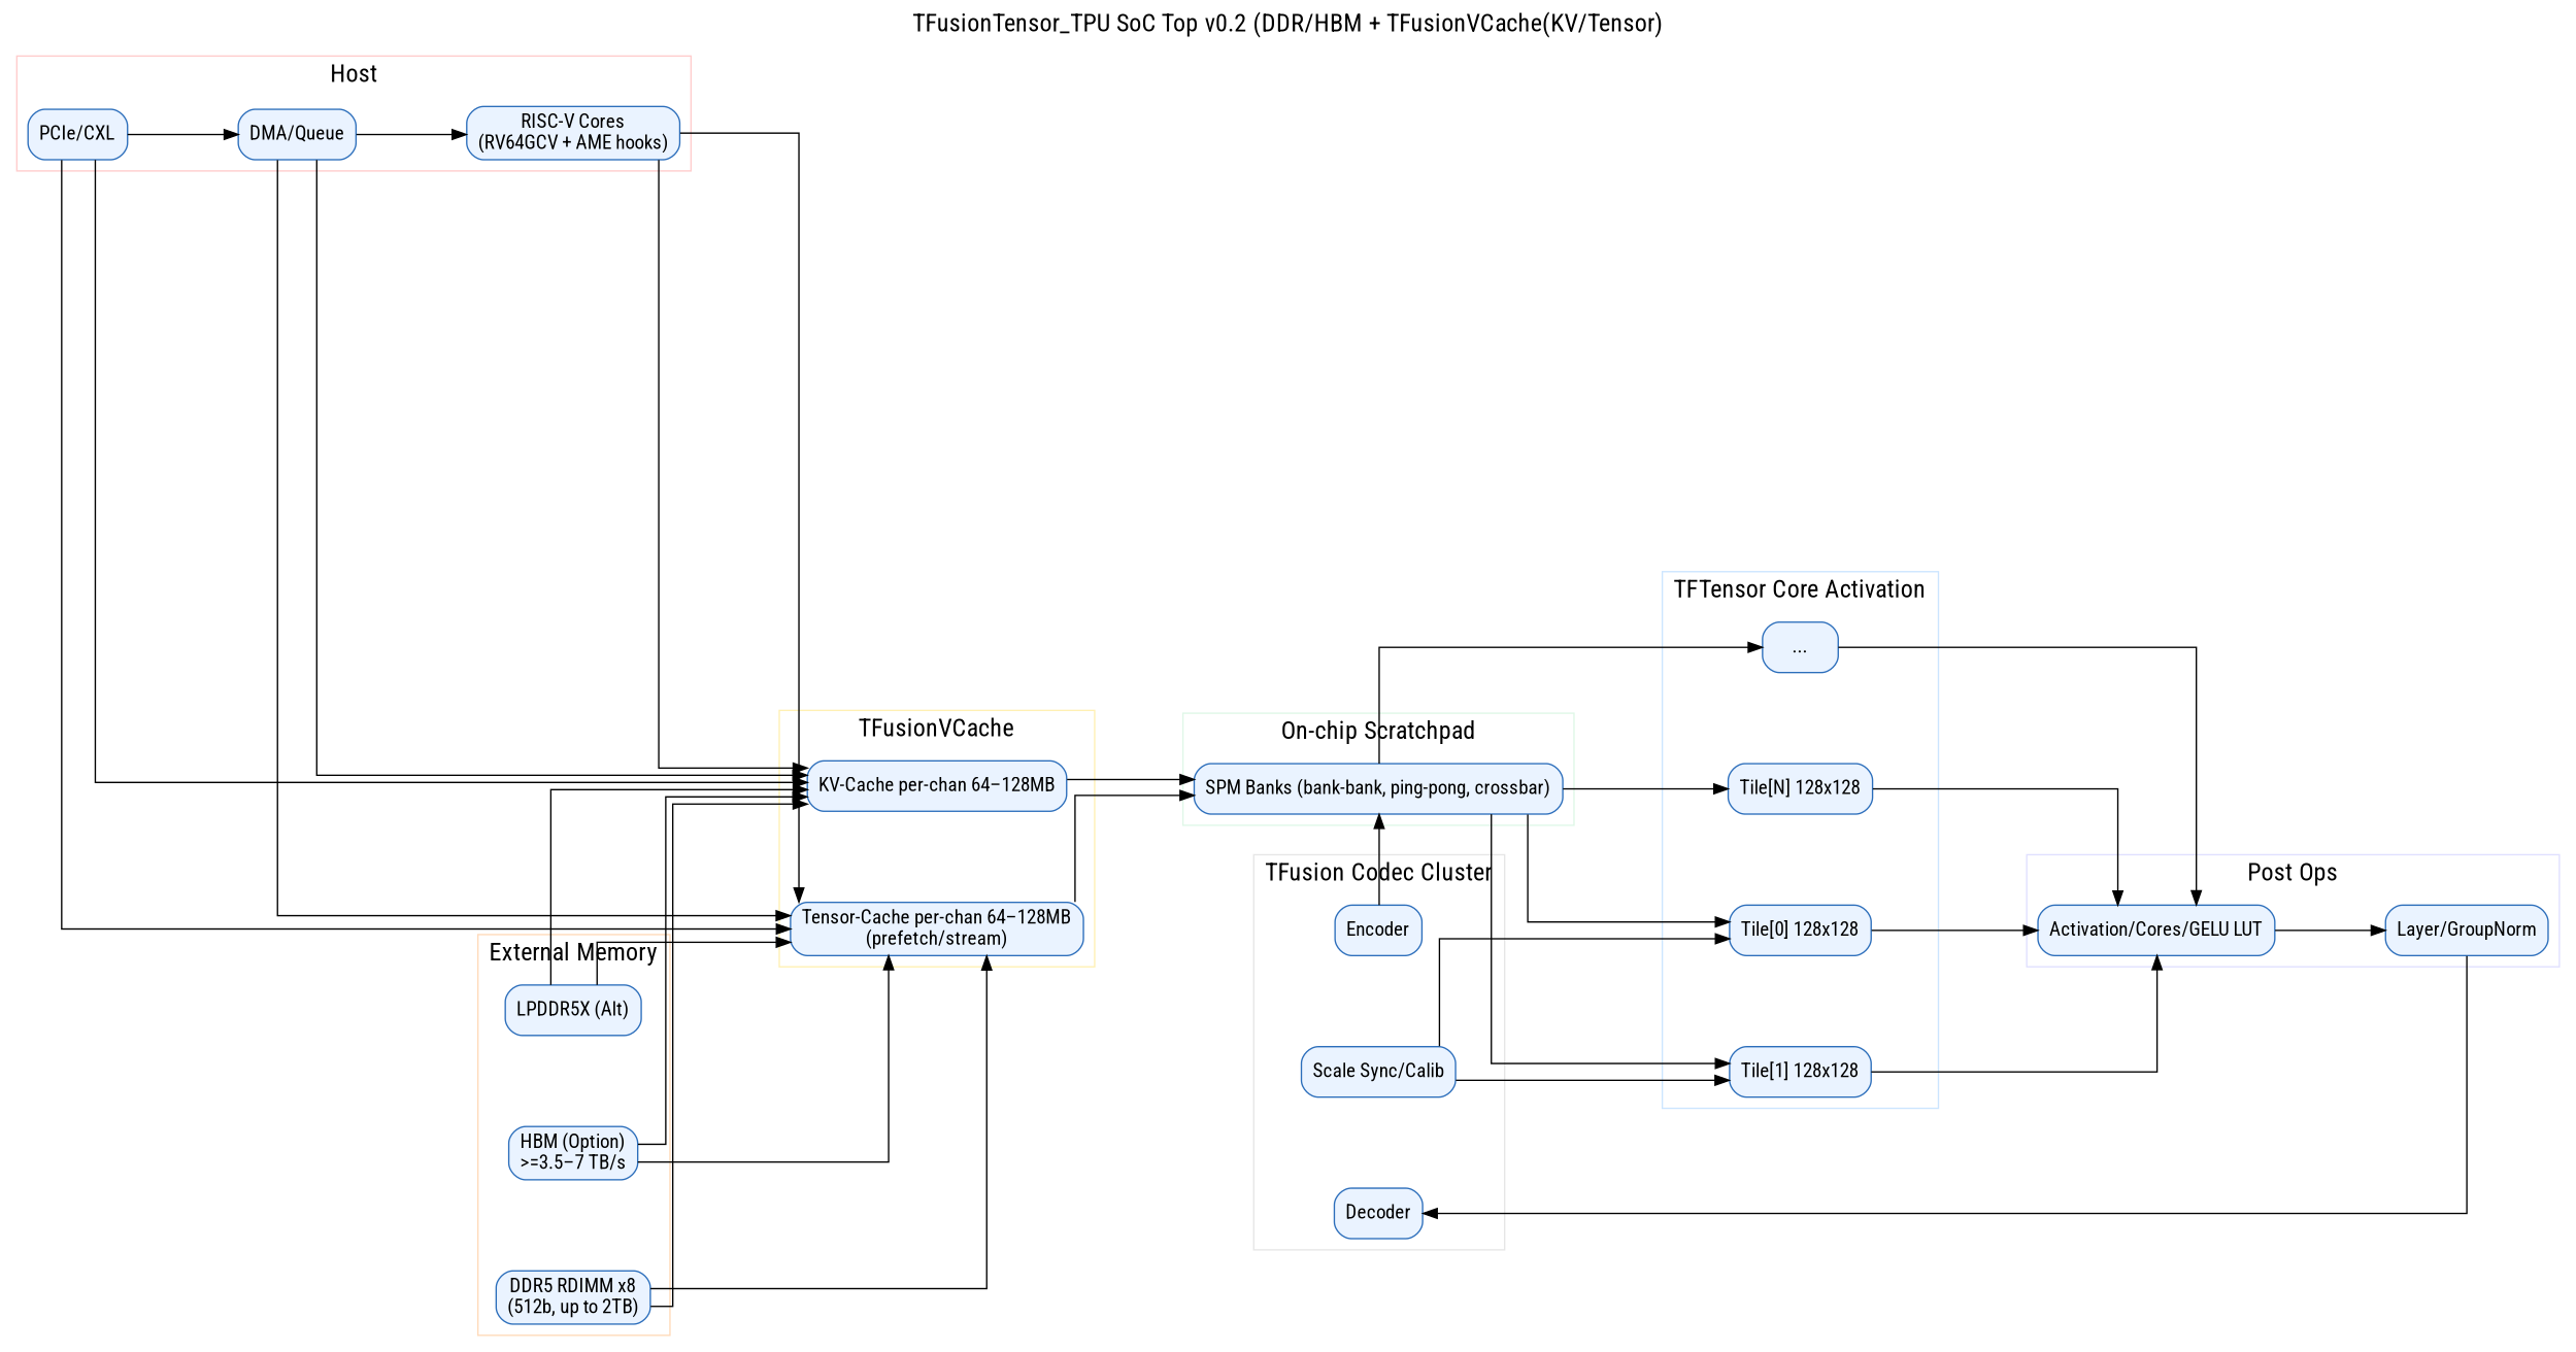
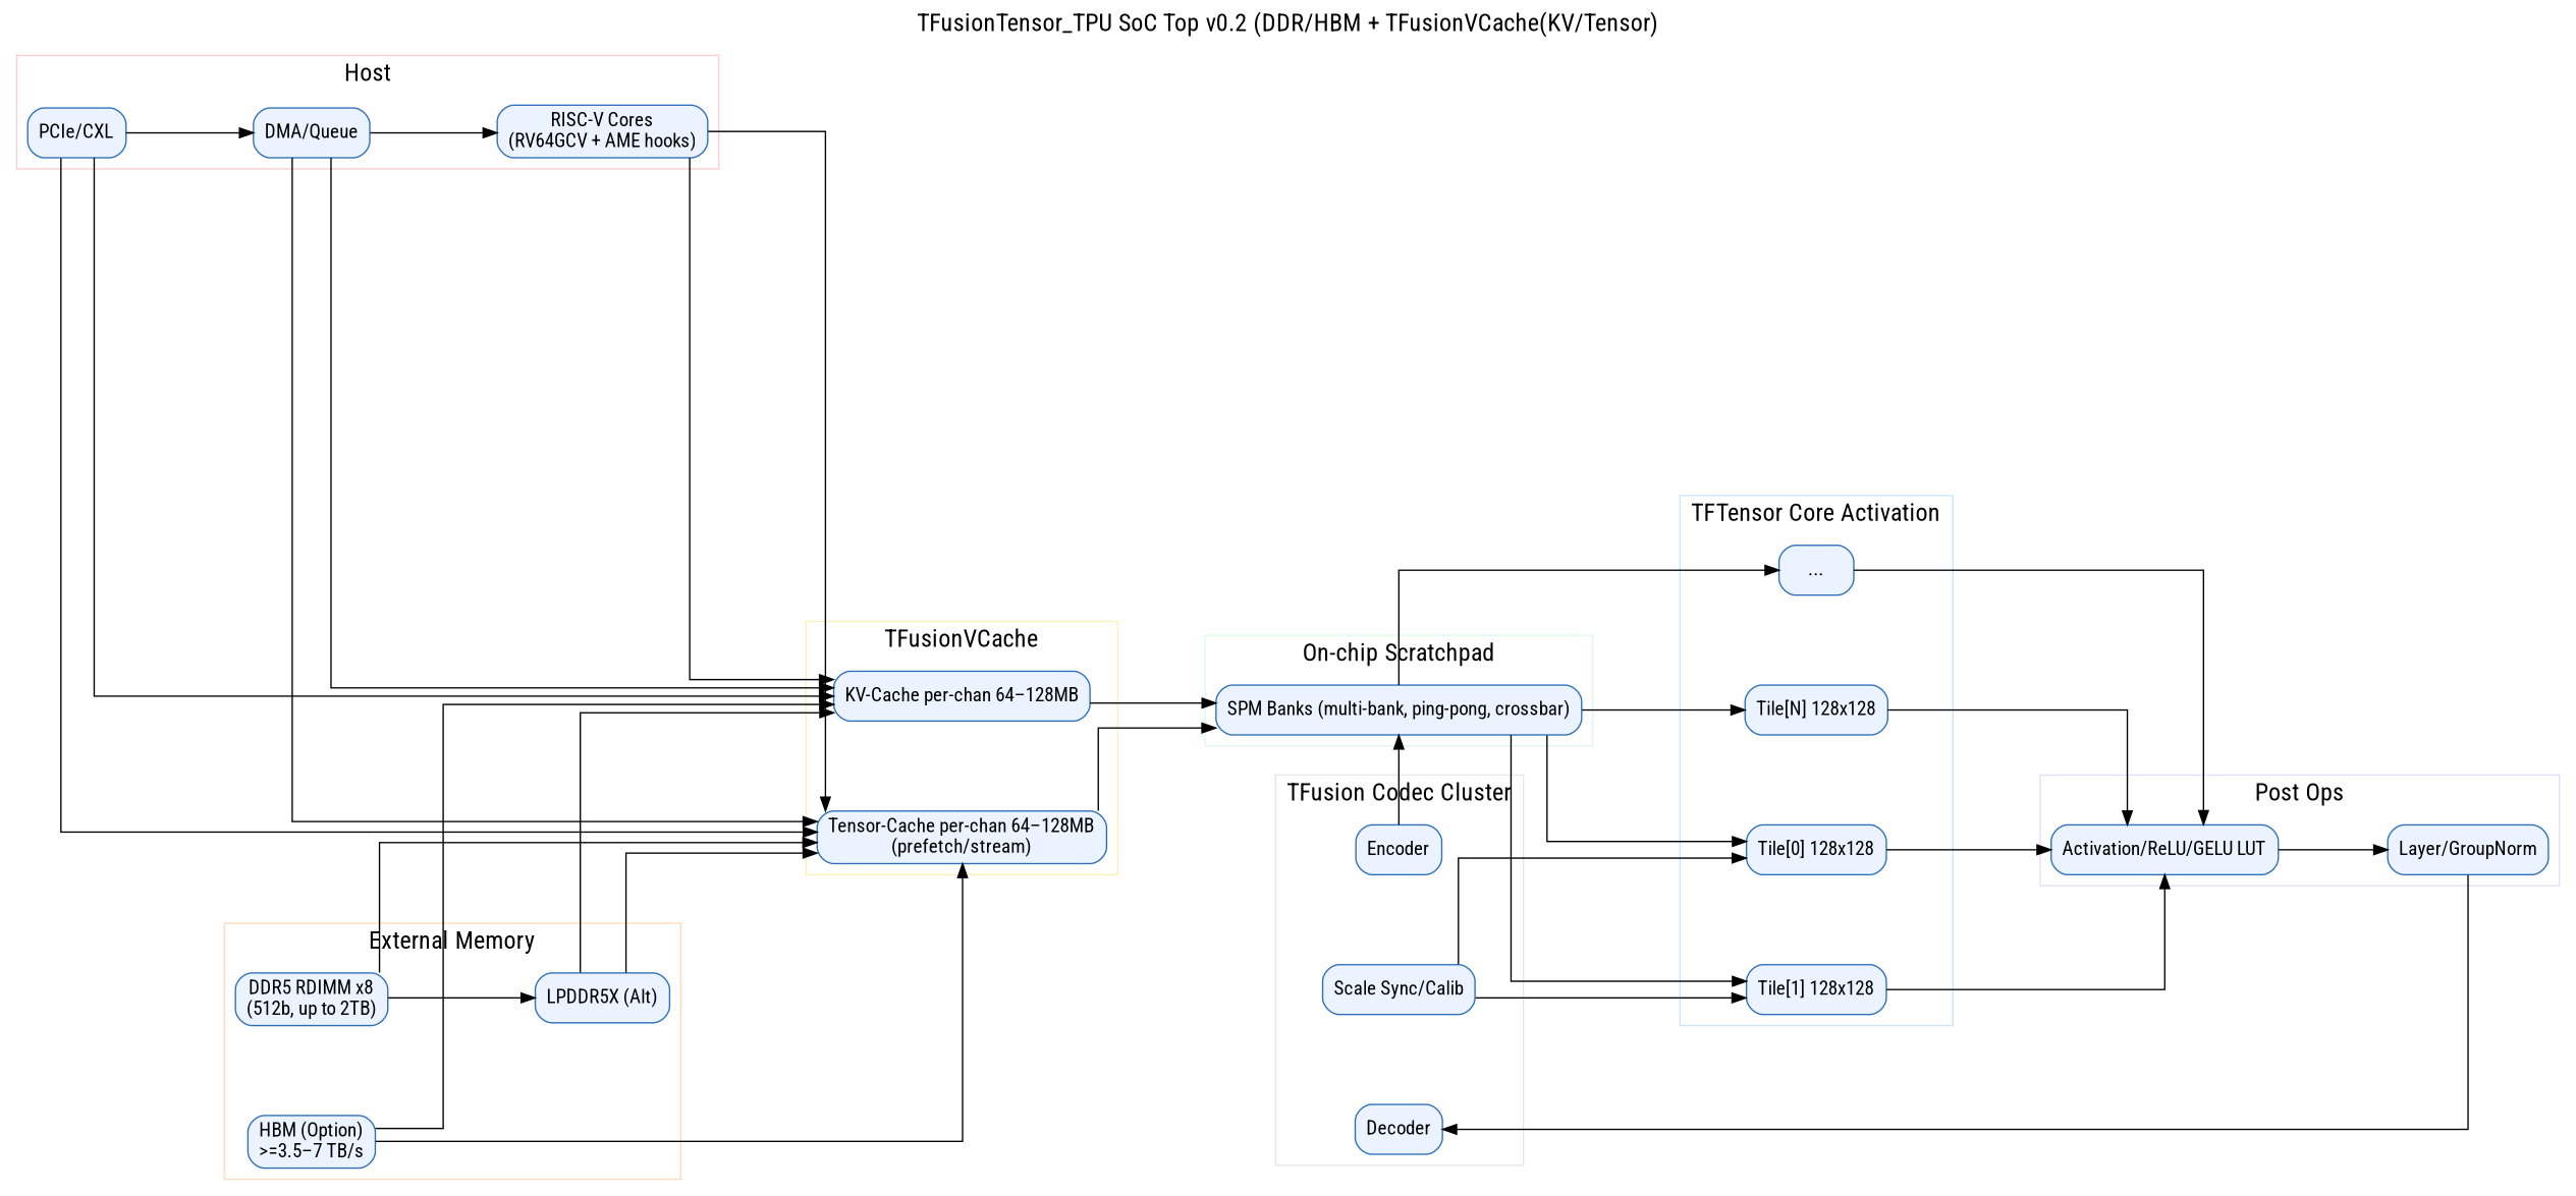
  digraph {
    fontname="Roboto Condensed"
    fontsize=18
    label="TFusionTensor_TPU SoC Top v0.2 (DDR/HBM + TFusionVCache(KV/Tensor)"
    labelloc=t
    nodesep=0.9
    rankdir=LR
    ranksep=1.1
    splines=ortho
    node [color="#2C6EBB" fillcolor="#EAF3FF" fontname="Roboto Condensed" shape=box style="rounded,filled"]
    edge [fontname="Roboto Condensed"]
    n1 [label="PCIe/CXL"]
    n2 [label="DMA/Queue"]
    n3 [label="RISC-V Cores\n(RV64GCV + AME hooks)"]
    n4 [label="DDR5 RDIMM x8\n(512b, up to 2TB)"]
    n5 [label="LPDDR5X (Alt)"]
    n6 [label="HBM (Option)\n>=3.5–7 TB/s"]
    n7 [label="KV-Cache per-chan 64–128MB"]
    n8 [label="Tensor-Cache per-chan 64–128MB\n(prefetch/stream)"]
-   n9 [label="SPM Banks (bank-bank, ping-pong, crossbar)"]
+   n9 [label="SPM Banks (multi-bank, ping-pong, crossbar)"]
    n10 [label=Encoder]
    n11 [label=Decoder]
    n12 [label="Scale Sync/Calib"]
    n13 [label="Tile[0] 128x128"]
    n14 [label="Tile[1] 128x128"]
    n15 [label="..."]
    n16 [label="Tile[N] 128x128"]
-   n17 [label="Activation/Cores/GELU LUT"]
+   n17 [label="Activation/ReLU/GELU LUT"]
    n18 [label="Layer/GroupNorm"]
    subgraph cluster_1 {
      color="#FFCCCC"
      label=Host
      n1
      n2
      n3
    }
    subgraph cluster_2 {
      color="#FFDAB9"
      label="External Memory"
      n4
      n5
      n6
    }
    subgraph cluster_3 {
      color="#FFF0B3"
      label=TFusionVCache
      n7
      n8
    }
    subgraph cluster_4 {
      color="#DFF7E7"
      label="On-chip Scratchpad"
      n9
    }
    subgraph cluster_5 {
      color="#E6E6E6"
      label="TFusion Codec Cluster"
      n10
      n11
      n12
    }
    subgraph cluster_6 {
      color="#CCE5FF"
      label="TFTensor Core Activation"
      n13
      n14
      n15
      n16
    }
    subgraph cluster_7 {
      color="#E0E0FF"
      label="Post Ops"
      n17
      n18
    }
    n1 -> n2
    n1 -> n7
    n1 -> n8
    n2 -> n3
    n2 -> n7
    n2 -> n8
    n3 -> n7
    n3 -> n8
-   n4 -> n7
+   n4 -> n5
    n4 -> n8
    n5 -> n7
    n5 -> n8
    n6 -> n7
    n6 -> n8
    n7 -> n9
    n8 -> n9
    n9 -> n13
    n9 -> n14
    n9 -> n15
    n9 -> n16
    n10 -> n9
    n12 -> n13
    n12 -> n14
    n13 -> n17
    n14 -> n17
    n15 -> n17
    n16 -> n17
    n17 -> n18
    n18 -> n11
  }
